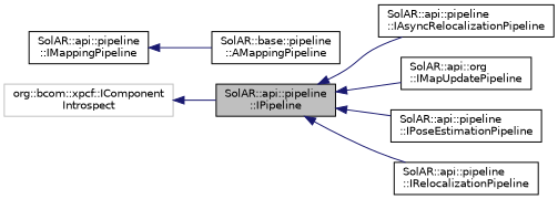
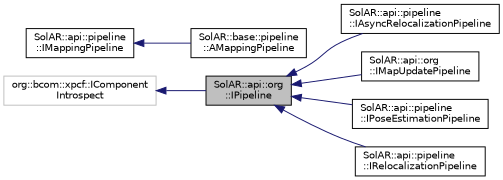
  digraph {
    rankdir=LR
    node [color=black fillcolor=white fontname=Helvetica fontsize=10 shape=record style=filled]
    edge [color=midnightblue dir=back fontname=Helvetica fontsize=10 labelfontname=Helvetica labelfontsize=10 style=solid]
-   n1 [fillcolor=grey75 fontcolor=black height=0.2 label="SolAR::api::pipeline\l::IPipeline" width=0.4]
+   n1 [fillcolor=grey75 fontcolor=black height=0.2 label="SolAR::api::org\l::IPipeline" width=0.4]
    n2 [height=0.2 label="SolAR::api::pipeline\l::IAsyncRelocalizationPipeline" width=0.4]
    n3 [height=0.2 label="SolAR::api::org\l::IMapUpdatePipeline" width=0.4]
    n4 [height=0.2 label="SolAR::api::pipeline\l::IPoseEstimationPipeline" width=0.4]
    n5 [height=0.2 label="SolAR::api::pipeline\l::IRelocalizationPipeline" width=0.4]
    n6 [height=0.2 label="SolAR::api::pipeline\l::IMappingPipeline" width=0.4]
    n7 [height=0.2 label="SolAR::base::pipeline\l::AMappingPipeline" width=0.4]
    n8 [color=grey75 height=0.2 label="org::bcom::xpcf::IComponent\lIntrospect" width=0.4]
    n1 -> n2
    n1 -> n3
    n1 -> n4
    n1 -> n5
    n6 -> n7
    n8 -> n1
  }
